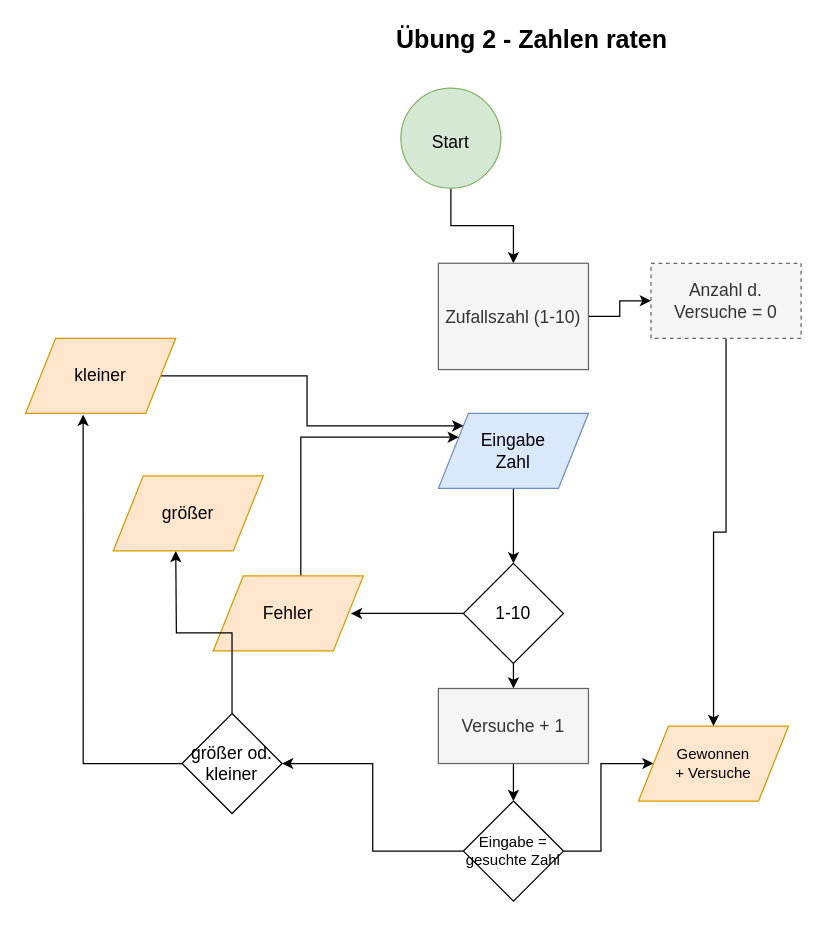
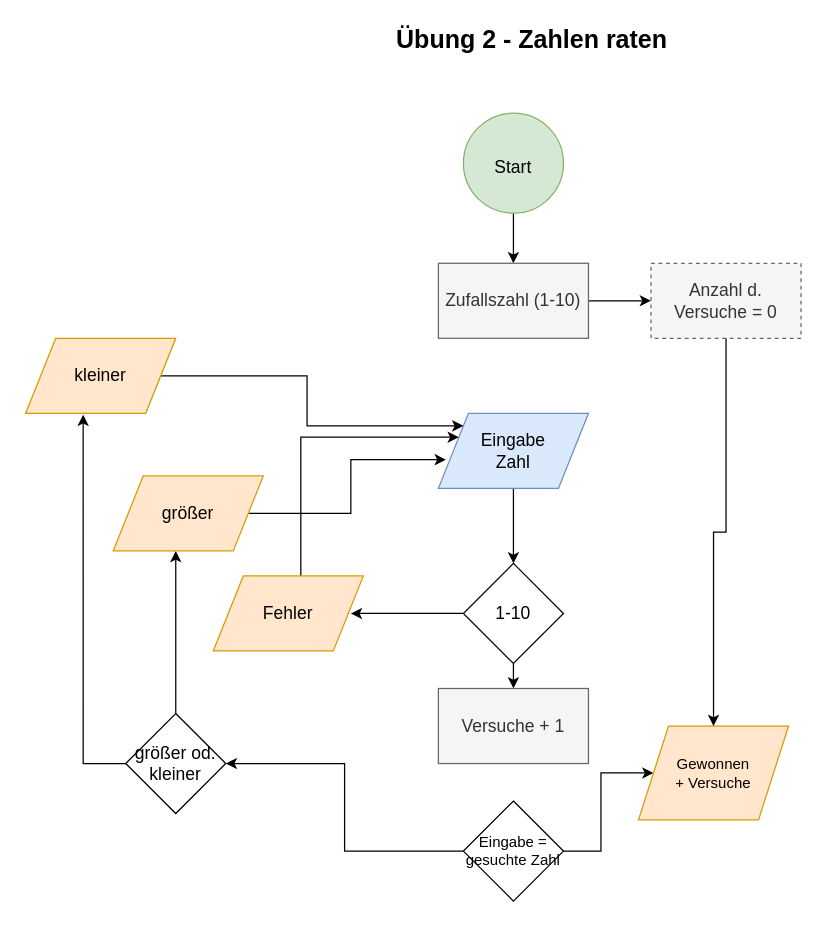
  <mxCell id="0" />
  <mxCell id="1" parent="0" />
  <mxCell id="2" value="Übung 2 - Zahlen raten" style="text;html=1;strokeColor=none;fillColor=none;align=center;verticalAlign=middle;whiteSpace=wrap;rounded=0;fontSize=20;fontStyle=1" vertex="1" parent="1"><mxGeometry x="280" y="20" width="290" height="20" as="geometry" /></mxCell>
  <mxCell id="3" style="edgeStyle=orthogonalEdgeStyle;rounded=0;orthogonalLoop=1;jettySize=auto;html=1;exitX=0.5;exitY=1;exitDx=0;exitDy=0;fontSize=14;" edge="1" parent="1" source="4" target="6"><mxGeometry relative="1" as="geometry" /></mxCell>
- <mxCell id="4" value="&lt;font style=&quot;font-size: 14px&quot;&gt;Start&lt;/font&gt;" style="ellipse;whiteSpace=wrap;html=1;aspect=fixed;fontSize=20;fillColor=#d5e8d4;strokeColor=#82b366;" vertex="1" parent="1"><mxGeometry x="320" y="70" width="80" height="80" as="geometry" /></mxCell>
+ <mxCell id="4" value="&lt;font style=&quot;font-size: 14px&quot;&gt;Start&lt;/font&gt;" style="ellipse;whiteSpace=wrap;html=1;aspect=fixed;fontSize=20;fillColor=#d5e8d4;strokeColor=#82b366;" vertex="1" parent="1"><mxGeometry x="370" y="90" width="80" height="80" as="geometry" /></mxCell>
  <mxCell id="5" style="edgeStyle=orthogonalEdgeStyle;rounded=0;orthogonalLoop=1;jettySize=auto;html=1;exitX=1;exitY=0.5;exitDx=0;exitDy=0;entryX=0;entryY=0.5;entryDx=0;entryDy=0;fontSize=14;" edge="1" parent="1" source="6" target="26"><mxGeometry relative="1" as="geometry" /></mxCell>
- <mxCell id="6" value="&lt;font style=&quot;font-size: 14px&quot;&gt;Zufallszahl (1-10)&lt;/font&gt;" style="rounded=0;whiteSpace=wrap;html=1;fontSize=14;fillColor=#f5f5f5;strokeColor=#666666;fontColor=#333333;" vertex="1" parent="1"><mxGeometry x="350" y="210" width="120" height="85" as="geometry" /></mxCell>
+ <mxCell id="6" value="&lt;font style=&quot;font-size: 14px&quot;&gt;Zufallszahl (1-10)&lt;/font&gt;" style="rounded=0;whiteSpace=wrap;html=1;fontSize=14;fillColor=#f5f5f5;strokeColor=#666666;fontColor=#333333;" vertex="1" parent="1"><mxGeometry x="350" y="210" width="120" height="60" as="geometry" /></mxCell>
  <mxCell id="7" style="edgeStyle=orthogonalEdgeStyle;rounded=0;orthogonalLoop=1;jettySize=auto;html=1;exitX=0.5;exitY=1;exitDx=0;exitDy=0;entryX=0.5;entryY=0;entryDx=0;entryDy=0;fontSize=14;" edge="1" parent="1" source="8" target="11"><mxGeometry relative="1" as="geometry" /></mxCell>
  <mxCell id="8" value="Eingabe&lt;br&gt;Zahl" style="shape=parallelogram;perimeter=parallelogramPerimeter;whiteSpace=wrap;html=1;fontSize=14;fillColor=#dae8fc;strokeColor=#6c8ebf;" vertex="1" parent="1"><mxGeometry x="350" y="330" width="120" height="60" as="geometry" /></mxCell>
  <mxCell id="9" style="edgeStyle=orthogonalEdgeStyle;rounded=0;orthogonalLoop=1;jettySize=auto;html=1;exitX=0;exitY=0.5;exitDx=0;exitDy=0;fontSize=14;" edge="1" parent="1" source="11"><mxGeometry relative="1" as="geometry"><mxPoint x="280" y="490" as="targetPoint" /></mxGeometry></mxCell>
  <mxCell id="10" style="edgeStyle=orthogonalEdgeStyle;rounded=0;orthogonalLoop=1;jettySize=auto;html=1;exitX=0.5;exitY=1;exitDx=0;exitDy=0;entryX=0.5;entryY=0;entryDx=0;entryDy=0;fontSize=14;" edge="1" parent="1" source="11" target="28"><mxGeometry relative="1" as="geometry" /></mxCell>
  <mxCell id="11" value="1-10" style="rhombus;whiteSpace=wrap;html=1;fontSize=14;" vertex="1" parent="1"><mxGeometry x="370" y="450" width="80" height="80" as="geometry" /></mxCell>
  <mxCell id="12" style="edgeStyle=orthogonalEdgeStyle;rounded=0;orthogonalLoop=1;jettySize=auto;html=1;entryX=0;entryY=0.25;entryDx=0;entryDy=0;fontSize=14;" edge="1" parent="1" source="13" target="8"><mxGeometry relative="1" as="geometry"><Array as="points"><mxPoint x="240" y="349" /></Array></mxGeometry></mxCell>
  <mxCell id="13" value="Fehler" style="shape=parallelogram;perimeter=parallelogramPerimeter;whiteSpace=wrap;html=1;fontSize=14;fillColor=#ffe6cc;strokeColor=#d79b00;" vertex="1" parent="1"><mxGeometry x="170" y="460" width="120" height="60" as="geometry" /></mxCell>
  <mxCell id="14" style="edgeStyle=orthogonalEdgeStyle;rounded=0;orthogonalLoop=1;jettySize=auto;html=1;exitX=1;exitY=0.5;exitDx=0;exitDy=0;fontSize=14;" edge="1" parent="1" source="16" target="17"><mxGeometry relative="1" as="geometry"><mxPoint x="570" y="610" as="targetPoint" /></mxGeometry></mxCell>
  <mxCell id="15" style="edgeStyle=orthogonalEdgeStyle;rounded=0;orthogonalLoop=1;jettySize=auto;html=1;exitX=0;exitY=0.5;exitDx=0;exitDy=0;entryX=1;entryY=0.5;entryDx=0;entryDy=0;fontSize=14;" edge="1" parent="1" source="16" target="20"><mxGeometry relative="1" as="geometry" /></mxCell>
  <mxCell id="16" value="Eingabe = gesuchte Zahl" style="rhombus;whiteSpace=wrap;html=1;" vertex="1" parent="1"><mxGeometry x="370" y="640" width="80" height="80" as="geometry" /></mxCell>
- <mxCell id="17" value="Gewonnen&lt;br&gt;+ Versuche" style="shape=parallelogram;perimeter=parallelogramPerimeter;whiteSpace=wrap;html=1;fillColor=#ffe6cc;strokeColor=#d79b00;" vertex="1" parent="1"><mxGeometry x="510" y="580" width="120" height="60" as="geometry" /></mxCell>
+ <mxCell id="17" value="Gewonnen&lt;br&gt;+ Versuche" style="shape=parallelogram;perimeter=parallelogramPerimeter;whiteSpace=wrap;html=1;fillColor=#ffe6cc;strokeColor=#d79b00;" vertex="1" parent="1"><mxGeometry x="510" y="580" width="120" height="75" as="geometry" /></mxCell>
  <mxCell id="18" style="edgeStyle=orthogonalEdgeStyle;rounded=0;orthogonalLoop=1;jettySize=auto;html=1;exitX=0.5;exitY=0;exitDx=0;exitDy=0;fontSize=14;" edge="1" parent="1" source="20"><mxGeometry relative="1" as="geometry"><mxPoint x="140" y="440" as="targetPoint" /></mxGeometry></mxCell>
  <mxCell id="19" style="edgeStyle=orthogonalEdgeStyle;rounded=0;orthogonalLoop=1;jettySize=auto;html=1;exitX=0;exitY=0.5;exitDx=0;exitDy=0;entryX=0.383;entryY=1.017;entryDx=0;entryDy=0;entryPerimeter=0;fontSize=14;" edge="1" parent="1" source="20" target="24"><mxGeometry relative="1" as="geometry" /></mxCell>
- <mxCell id="20" value="größer od. kleiner" style="rhombus;whiteSpace=wrap;html=1;fontSize=14;" vertex="1" parent="1"><mxGeometry x="145" y="570" width="80" height="80" as="geometry" /></mxCell>
+ <mxCell id="20" value="größer od. kleiner" style="rhombus;whiteSpace=wrap;html=1;fontSize=14;" vertex="1" parent="1"><mxGeometry x="100" y="570" width="80" height="80" as="geometry" /></mxCell>
+ <mxCell id="21" style="edgeStyle=orthogonalEdgeStyle;rounded=0;orthogonalLoop=1;jettySize=auto;html=1;exitX=1;exitY=0.5;exitDx=0;exitDy=0;entryX=0.05;entryY=0.617;entryDx=0;entryDy=0;entryPerimeter=0;fontSize=14;" edge="1" parent="1" source="22" target="8"><mxGeometry relative="1" as="geometry" /></mxCell>
  <mxCell id="22" value="größer" style="shape=parallelogram;perimeter=parallelogramPerimeter;whiteSpace=wrap;html=1;fontSize=14;fillColor=#ffe6cc;strokeColor=#d79b00;" vertex="1" parent="1"><mxGeometry x="90" y="380" width="120" height="60" as="geometry" /></mxCell>
  <mxCell id="23" style="edgeStyle=orthogonalEdgeStyle;rounded=0;orthogonalLoop=1;jettySize=auto;html=1;exitX=1;exitY=0.5;exitDx=0;exitDy=0;entryX=0;entryY=0;entryDx=0;entryDy=0;fontSize=14;" edge="1" parent="1" source="24" target="8"><mxGeometry relative="1" as="geometry" /></mxCell>
  <mxCell id="24" value="kleiner" style="shape=parallelogram;perimeter=parallelogramPerimeter;whiteSpace=wrap;html=1;fontSize=14;fillColor=#ffe6cc;strokeColor=#d79b00;" vertex="1" parent="1"><mxGeometry x="20" y="270" width="120" height="60" as="geometry" /></mxCell>
  <mxCell id="25" style="edgeStyle=orthogonalEdgeStyle;rounded=0;orthogonalLoop=1;jettySize=auto;html=1;exitX=0.5;exitY=1;exitDx=0;exitDy=0;fontSize=14;" edge="1" parent="1" source="26" target="17"><mxGeometry relative="1" as="geometry" /></mxCell>
  <mxCell id="26" value="Anzahl d. Versuche = 0" style="rounded=0;whiteSpace=wrap;html=1;fontSize=14;fillColor=#f5f5f5;strokeColor=#666666;fontColor=#333333;dashed=1;" vertex="1" parent="1"><mxGeometry x="520" y="210" width="120" height="60" as="geometry" /></mxCell>
- <mxCell id="27" value="" style="edgeStyle=orthogonalEdgeStyle;rounded=0;orthogonalLoop=1;jettySize=auto;html=1;fontSize=14;" edge="1" parent="1" source="28" target="16"><mxGeometry relative="1" as="geometry" /></mxCell>
  <mxCell id="28" value="Versuche + 1" style="rounded=0;whiteSpace=wrap;html=1;fontSize=14;fillColor=#f5f5f5;strokeColor=#666666;fontColor=#333333;" vertex="1" parent="1"><mxGeometry x="350" y="550" width="120" height="60" as="geometry" /></mxCell>
